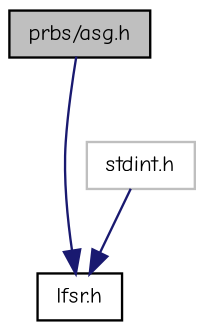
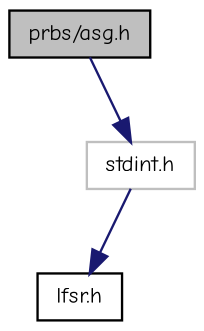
  digraph {
    fontname="Comic Neue"
    node [color=black fontname="Comic Neue" fontsize=10 shape=record]
    edge [color=midnightblue fontname="Comic Neue" fontsize=10 labelfontname=Helvetica labelfontsize=10 style=solid]
    n1 [fillcolor=grey75 fontcolor=black height=0.2 label="prbs/asg.h" style=filled width=0.4]
    n2 [height=0.2 label="lfsr.h" width=0.4]
    n3 [color=grey75 height=0.2 label="stdint.h" width=0.4]
-   n1 -> n2
+   n1 -> n3
    n3 -> n2
  }
